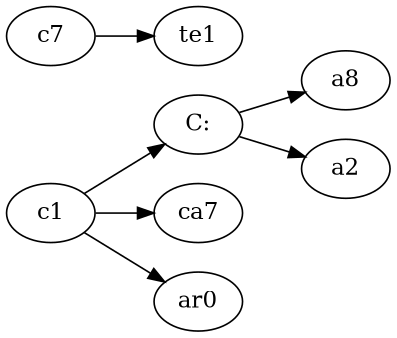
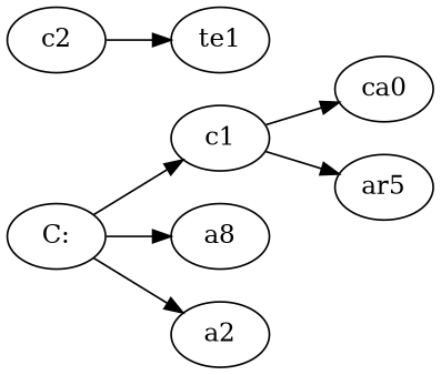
  strict digraph {
    rankdir=LR
    "C:"
    c1
    n3 [label=a8]
    a2
-   ca0 [label=ca7]
-   ar0
-   c2 [label=c7]
+   ca0
+   ar0 [label=ar5]
+   c2
    te1
-   c1 -> "C:"
+   "C:" -> c1
    "C:" -> n3
    "C:" -> a2
    c1 -> ca0
    c1 -> ar0
    c2 -> te1
  }
